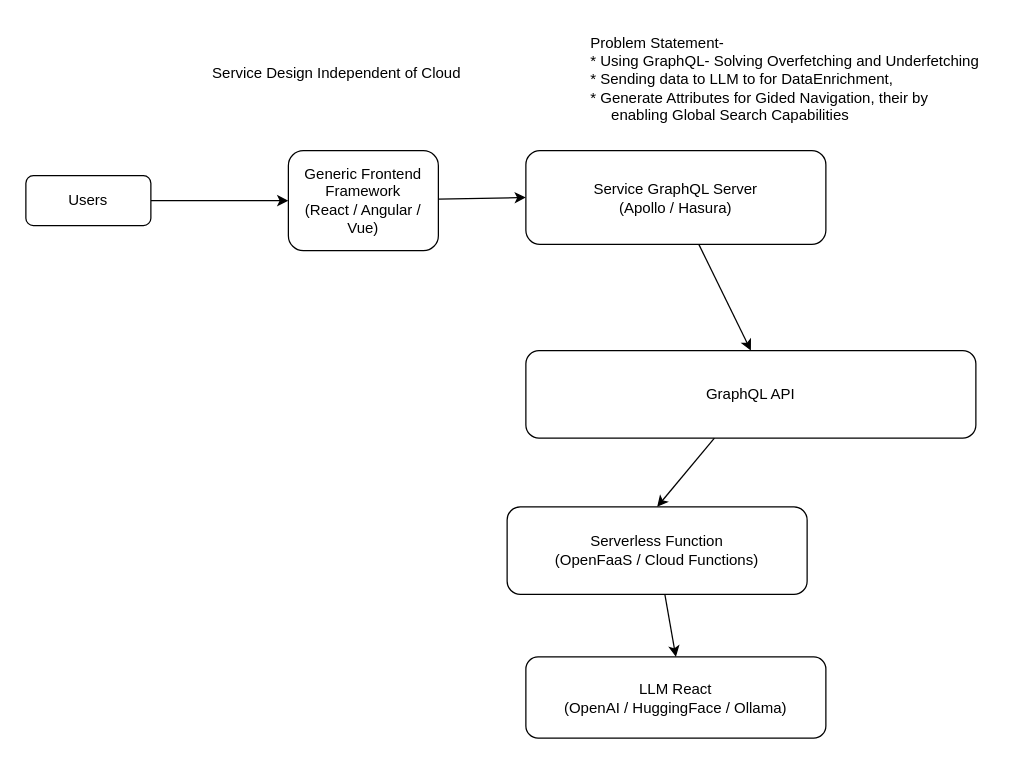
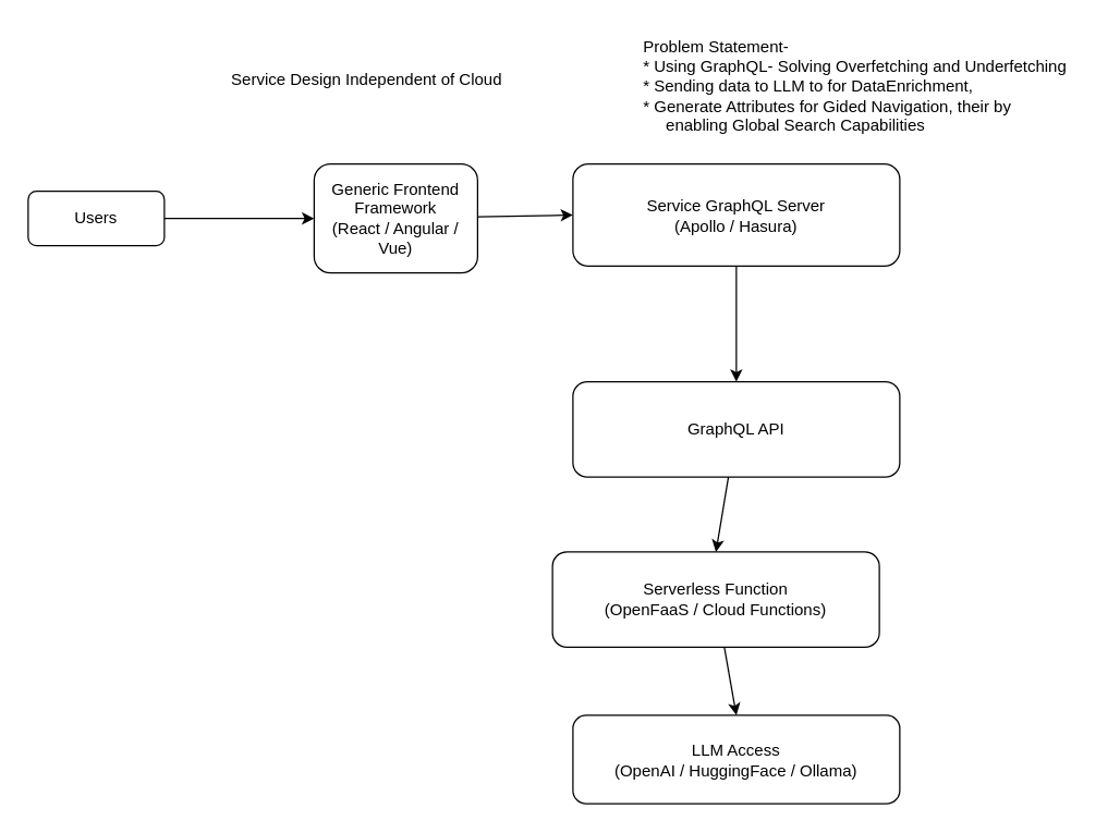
  <mxCell id="0" />
  <mxCell id="1" parent="0" />
  <mxCell id="2" style="edgeStyle=none;html=1;" edge="1" parent="1" source="3" target="5"><mxGeometry relative="1" as="geometry" /></mxCell>
  <mxCell id="3" value="Users" style="rounded=1;whiteSpace=wrap;html=1;" parent="1" vertex="1"><mxGeometry x="20" y="140" width="100" height="40" as="geometry" /></mxCell>
  <mxCell id="4" style="edgeStyle=none;html=1;entryX=0;entryY=0.5;entryDx=0;entryDy=0;" edge="1" parent="1" source="5" target="6"><mxGeometry relative="1" as="geometry" /></mxCell>
  <mxCell id="5" value="Generic Frontend Framework&#10;(React / Angular / Vue)" style="rounded=1;whiteSpace=wrap;html=1;" parent="1" vertex="1"><mxGeometry x="230" y="120" width="120" height="80" as="geometry" /></mxCell>
  <mxCell id="6" value="Service GraphQL Server&#10;(Apollo / Hasura)" style="rounded=1;whiteSpace=wrap;html=1;" parent="1" vertex="1"><mxGeometry x="420" y="120" width="240" height="75" as="geometry" /></mxCell>
- <mxCell id="7" value="GraphQL API" style="rounded=1;whiteSpace=wrap;html=1;" parent="1" vertex="1"><mxGeometry x="420" y="280" width="360" height="70" as="geometry" /></mxCell>
+ <mxCell id="7" value="GraphQL API" style="rounded=1;whiteSpace=wrap;html=1;" parent="1" vertex="1"><mxGeometry x="420" y="280" width="240" height="70" as="geometry" /></mxCell>
  <mxCell id="8" style="edgeStyle=none;html=1;entryX=0.5;entryY=0;entryDx=0;entryDy=0;" edge="1" parent="1" source="9" target="10"><mxGeometry relative="1" as="geometry" /></mxCell>
  <mxCell id="9" value="Serverless Function&#10;(OpenFaaS / Cloud Functions)" style="rounded=1;whiteSpace=wrap;html=1;" parent="1" vertex="1"><mxGeometry x="405" y="405" width="240" height="70" as="geometry" /></mxCell>
- <mxCell id="10" value="LLM React&#10;(OpenAI / HuggingFace / Ollama)" style="rounded=1;whiteSpace=wrap;html=1;" parent="1" vertex="1"><mxGeometry x="420" y="525" width="240" height="65" as="geometry" /></mxCell>
+ <mxCell id="10" value="LLM Access&#10;(OpenAI / HuggingFace / Ollama)" style="rounded=1;whiteSpace=wrap;html=1;" parent="1" vertex="1"><mxGeometry x="420" y="525" width="240" height="65" as="geometry" /></mxCell>
  <mxCell id="11" parent="1" source="1" edge="1"><mxGeometry relative="1" as="geometry" /></mxCell>
  <mxCell id="12" parent="1" edge="1"><mxGeometry relative="1" as="geometry" /></mxCell>
  <mxCell id="13" parent="1" edge="1"><mxGeometry relative="1" as="geometry" /></mxCell>
  <mxCell id="14" parent="1" edge="1"><mxGeometry relative="1" as="geometry" /></mxCell>
  <mxCell id="15" parent="1" edge="1"><mxGeometry relative="1" as="geometry" /></mxCell>
  <mxCell id="16" value="Service Design Independent of Cloud&amp;nbsp;" style="text;html=1;align=center;verticalAlign=middle;resizable=0;points=[];autosize=1;strokeColor=none;fillColor=none;" vertex="1" parent="1"><mxGeometry x="155" y="43" width="230" height="30" as="geometry" /></mxCell>
  <mxCell id="17" style="edgeStyle=none;html=1;entryX=0.5;entryY=0;entryDx=0;entryDy=0;" edge="1" parent="1" source="6" target="7"><mxGeometry relative="1" as="geometry" /></mxCell>
  <mxCell id="18" style="edgeStyle=none;html=1;entryX=0.5;entryY=0;entryDx=0;entryDy=0;" edge="1" parent="1" source="7" target="9"><mxGeometry relative="1" as="geometry" /></mxCell>
  <mxCell id="19" value="Problem Statement-&lt;br&gt;&lt;div&gt;* Using GraphQL- Solving Overfetching and Underfetching&lt;/div&gt;&lt;div&gt;* Sending data to LLM to for DataEnrichment,&amp;nbsp;&lt;/div&gt;&lt;div&gt;* Generate Attributes for Gided Navigation, t&lt;span style=&quot;background-color: transparent;&quot;&gt;heir by&amp;nbsp;&lt;/span&gt;&lt;/div&gt;&lt;div&gt;&lt;span style=&quot;background-color: transparent;&quot;&gt;&amp;nbsp; &amp;nbsp; &amp;nbsp;enabling Global Search Capabilities&lt;/span&gt;&lt;/div&gt;&lt;div&gt;&lt;br&gt;&lt;/div&gt;" style="text;html=1;align=left;verticalAlign=middle;resizable=0;points=[];autosize=1;strokeColor=none;fillColor=none;" vertex="1" parent="1"><mxGeometry x="470" y="20" width="330" height="100" as="geometry" /></mxCell>
